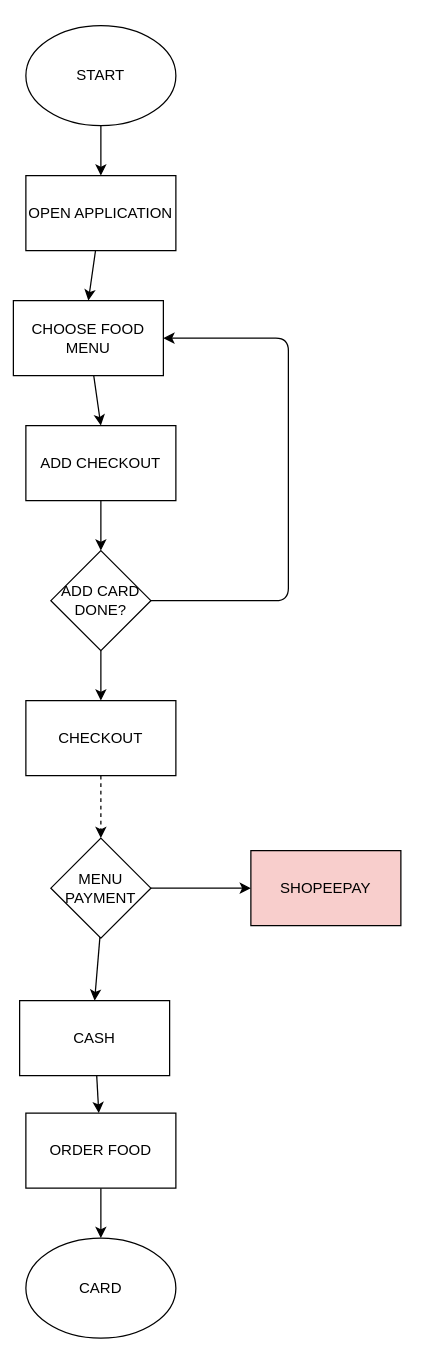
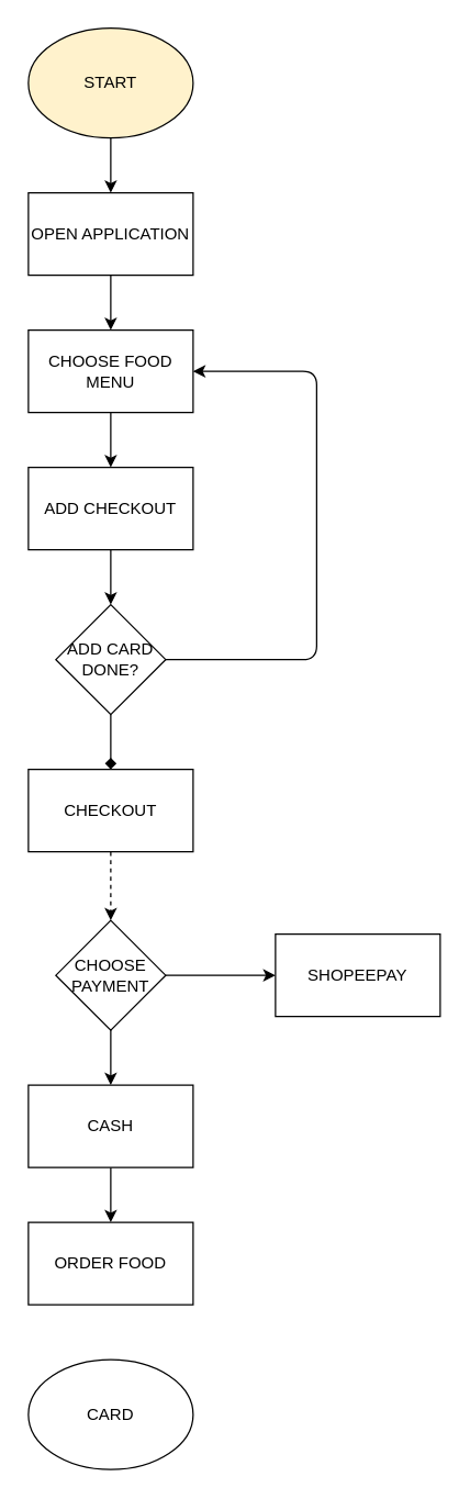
  <mxCell id="0" />
  <mxCell id="1" parent="0" />
  <mxCell id="2" style="edgeStyle=none;html=1;entryX=0.5;entryY=0;entryDx=0;entryDy=0;" edge="1" parent="1" source="3" target="5"><mxGeometry relative="1" as="geometry" /></mxCell>
- <mxCell id="3" value="START" style="ellipse;whiteSpace=wrap;html=1;" parent="1" vertex="1"><mxGeometry x="20" y="20" width="120" height="80" as="geometry" /></mxCell>
+ <mxCell id="3" value="START" style="ellipse;whiteSpace=wrap;html=1;fillColor=#fff2cc;" parent="1" vertex="1"><mxGeometry x="20" y="20" width="120" height="80" as="geometry" /></mxCell>
  <mxCell id="4" style="edgeStyle=none;html=1;entryX=0.5;entryY=0;entryDx=0;entryDy=0;" edge="1" parent="1" source="5" target="7"><mxGeometry relative="1" as="geometry" /></mxCell>
  <mxCell id="5" value="OPEN APPLICATION" style="rounded=0;whiteSpace=wrap;html=1;" vertex="1" parent="1"><mxGeometry x="20" y="140" width="120" height="60" as="geometry" /></mxCell>
  <mxCell id="6" style="edgeStyle=none;html=1;entryX=0.5;entryY=0;entryDx=0;entryDy=0;" edge="1" parent="1" source="7" target="9"><mxGeometry relative="1" as="geometry" /></mxCell>
- <mxCell id="7" value="CHOOSE FOOD MENU" style="rounded=0;whiteSpace=wrap;html=1;" vertex="1" parent="1"><mxGeometry x="10" y="240" width="120" height="60" as="geometry" /></mxCell>
+ <mxCell id="7" value="CHOOSE FOOD MENU" style="rounded=0;whiteSpace=wrap;html=1;" vertex="1" parent="1"><mxGeometry x="20" y="240" width="120" height="60" as="geometry" /></mxCell>
  <mxCell id="8" style="edgeStyle=none;html=1;entryX=0.5;entryY=0;entryDx=0;entryDy=0;" edge="1" parent="1" source="9" target="12"><mxGeometry relative="1" as="geometry" /></mxCell>
  <mxCell id="9" value="ADD CHECKOUT" style="rounded=0;whiteSpace=wrap;html=1;" vertex="1" parent="1"><mxGeometry x="20" y="340" width="120" height="60" as="geometry" /></mxCell>
  <mxCell id="10" style="edgeStyle=none;html=1;entryX=1;entryY=0.5;entryDx=0;entryDy=0;" edge="1" parent="1" source="12" target="7"><mxGeometry relative="1" as="geometry"><Array as="points"><mxPoint x="230" y="480" /><mxPoint x="230" y="270" /></Array></mxGeometry></mxCell>
- <mxCell id="11" style="edgeStyle=none;html=1;" edge="1" parent="1" source="12" target="14"><mxGeometry relative="1" as="geometry" /></mxCell>
+ <mxCell id="11" style="edgeStyle=none;html=1;endArrow=diamond;" edge="1" parent="1" source="12" target="14"><mxGeometry relative="1" as="geometry" /></mxCell>
  <mxCell id="12" value="ADD CARD DONE?" style="rhombus;whiteSpace=wrap;html=1;" vertex="1" parent="1"><mxGeometry x="40" y="440" width="80" height="80" as="geometry" /></mxCell>
  <mxCell id="13" style="edgeStyle=none;html=1;dashed=1;" edge="1" parent="1" source="14" target="23"><mxGeometry relative="1" as="geometry"><mxPoint x="80" y="680" as="targetPoint" /></mxGeometry></mxCell>
  <mxCell id="14" value="CHECKOUT" style="rounded=0;whiteSpace=wrap;html=1;" vertex="1" parent="1"><mxGeometry x="20" y="560" width="120" height="60" as="geometry" /></mxCell>
  <mxCell id="15" style="edgeStyle=none;html=1;entryX=0.5;entryY=0;entryDx=0;entryDy=0;" edge="1" parent="1" target="18"><mxGeometry relative="1" as="geometry"><mxPoint x="80" y="740" as="sourcePoint" /></mxGeometry></mxCell>
- <mxCell id="16" value="SHOPEEPAY" style="rounded=0;whiteSpace=wrap;html=1;fillColor=#f8cecc;" vertex="1" parent="1"><mxGeometry x="200" y="680" width="120" height="60" as="geometry" /></mxCell>
+ <mxCell id="16" value="SHOPEEPAY" style="rounded=0;whiteSpace=wrap;html=1;" vertex="1" parent="1"><mxGeometry x="200" y="680" width="120" height="60" as="geometry" /></mxCell>
  <mxCell id="17" style="edgeStyle=none;html=1;" edge="1" parent="1" source="18" target="20"><mxGeometry relative="1" as="geometry" /></mxCell>
- <mxCell id="18" value="CASH" style="rounded=0;whiteSpace=wrap;html=1;" vertex="1" parent="1"><mxGeometry x="15" y="800" width="120" height="60" as="geometry" /></mxCell>
- <mxCell id="19" style="edgeStyle=none;html=1;" edge="1" parent="1" source="20" target="21"><mxGeometry relative="1" as="geometry" /></mxCell>
+ <mxCell id="18" value="CASH" style="rounded=0;whiteSpace=wrap;html=1;" vertex="1" parent="1"><mxGeometry x="20" y="790" width="120" height="60" as="geometry" /></mxCell>
  <mxCell id="20" value="ORDER FOOD" style="rounded=0;whiteSpace=wrap;html=1;" vertex="1" parent="1"><mxGeometry x="20" y="890" width="120" height="60" as="geometry" /></mxCell>
  <mxCell id="21" value="CARD" style="ellipse;whiteSpace=wrap;html=1;" vertex="1" parent="1"><mxGeometry x="20" y="990" width="120" height="80" as="geometry" /></mxCell>
  <mxCell id="22" style="edgeStyle=none;html=1;" edge="1" parent="1" source="23" target="16"><mxGeometry relative="1" as="geometry" /></mxCell>
- <mxCell id="23" value="MENU PAYMENT" style="rhombus;whiteSpace=wrap;html=1;" vertex="1" parent="1"><mxGeometry x="40" y="670" width="80" height="80" as="geometry" /></mxCell>
+ <mxCell id="23" value="CHOOSE PAYMENT" style="rhombus;whiteSpace=wrap;html=1;" vertex="1" parent="1"><mxGeometry x="40" y="670" width="80" height="80" as="geometry" /></mxCell>
